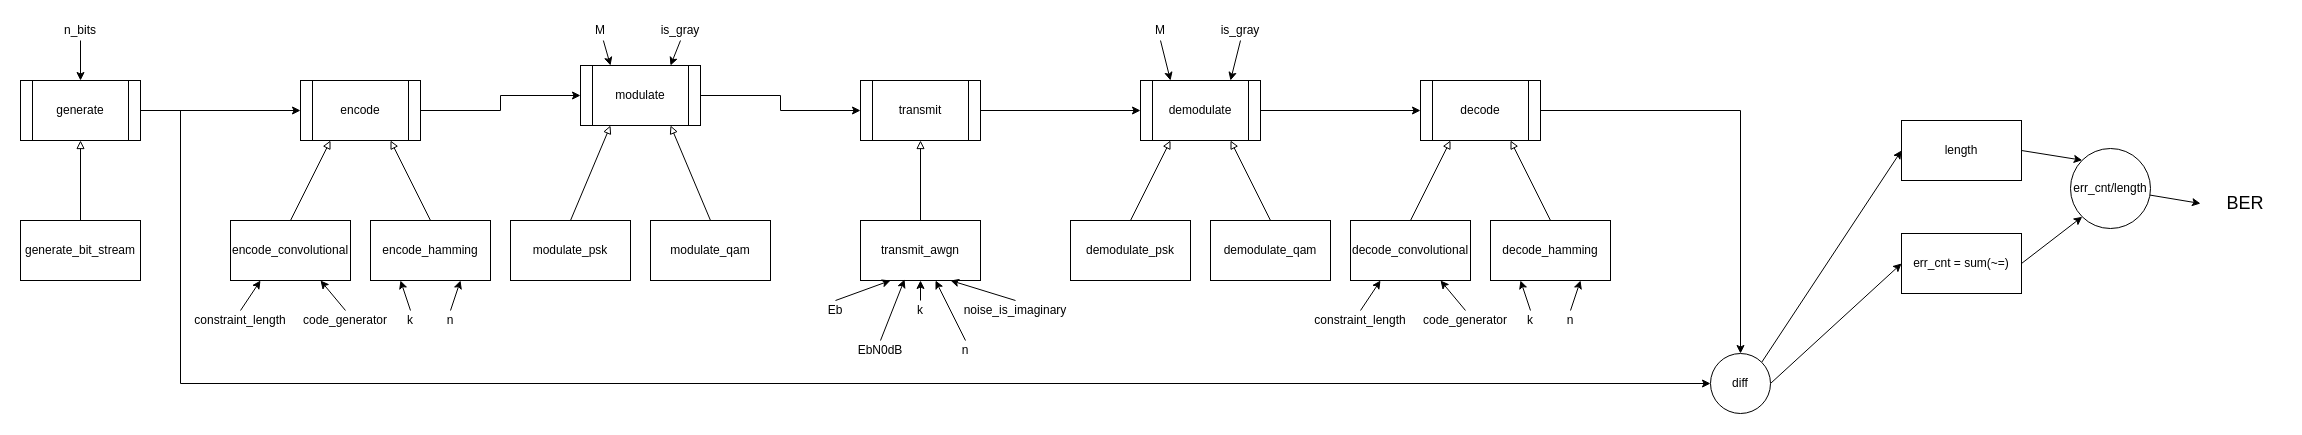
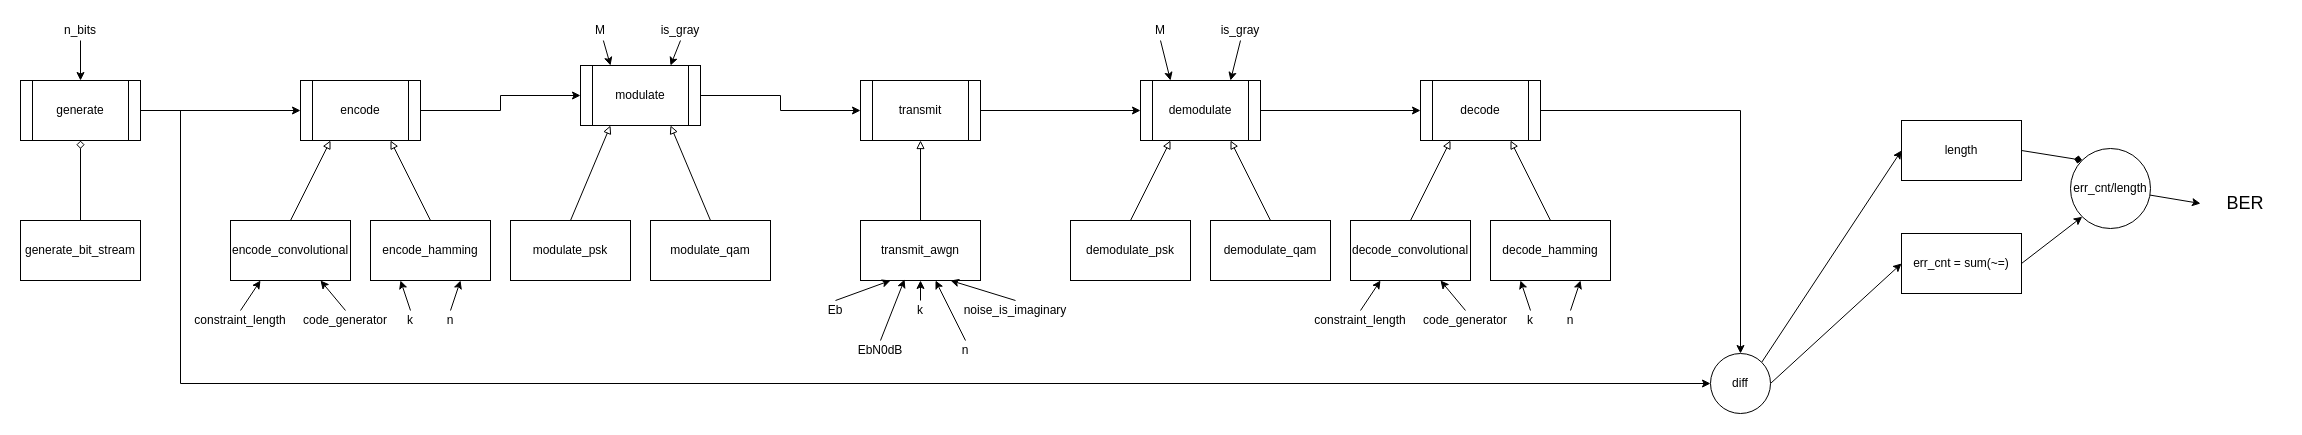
  <mxCell id="0" />
  <mxCell id="1" parent="0" />
- <mxCell id="2" style="edgeStyle=none;rounded=0;orthogonalLoop=1;jettySize=auto;html=1;endArrow=block;endFill=0;" edge="1" parent="1" source="3" target="6"><mxGeometry relative="1" as="geometry" /></mxCell>
+ <mxCell id="2" style="edgeStyle=none;rounded=0;orthogonalLoop=1;jettySize=auto;html=1;endArrow=diamond;endFill=0;" edge="1" parent="1" source="3" target="6"><mxGeometry relative="1" as="geometry" /></mxCell>
  <mxCell id="3" value="generate_bit_stream" style="rounded=0;whiteSpace=wrap;html=1;" vertex="1" parent="1"><mxGeometry x="20" y="220" width="120" height="60" as="geometry" /></mxCell>
  <mxCell id="4" style="edgeStyle=orthogonalEdgeStyle;rounded=0;orthogonalLoop=1;jettySize=auto;html=1;" edge="1" parent="1" source="6" target="8"><mxGeometry relative="1" as="geometry" /></mxCell>
  <mxCell id="5" style="edgeStyle=none;rounded=0;orthogonalLoop=1;jettySize=auto;html=1;exitX=1;exitY=0.5;exitDx=0;exitDy=0;endArrow=classic;endFill=1;entryX=0;entryY=0.5;entryDx=0;entryDy=0;" edge="1" parent="1" source="6" target="69"><mxGeometry relative="1" as="geometry"><mxPoint x="1720" y="410" as="targetPoint" /><mxPoint x="150" y="130" as="sourcePoint" /><Array as="points"><mxPoint x="180" y="110" /><mxPoint x="180" y="383" /></Array></mxGeometry></mxCell>
  <mxCell id="6" value="generate" style="shape=process;whiteSpace=wrap;html=1;backgroundOutline=1;" vertex="1" parent="1"><mxGeometry x="20" y="80" width="120" height="60" as="geometry" /></mxCell>
  <mxCell id="7" style="edgeStyle=orthogonalEdgeStyle;rounded=0;orthogonalLoop=1;jettySize=auto;html=1;" edge="1" parent="1" source="8" target="14"><mxGeometry relative="1" as="geometry" /></mxCell>
  <mxCell id="8" value="encode" style="shape=process;whiteSpace=wrap;html=1;backgroundOutline=1;" vertex="1" parent="1"><mxGeometry x="300" y="80" width="120" height="60" as="geometry" /></mxCell>
  <mxCell id="9" style="edgeStyle=none;rounded=0;orthogonalLoop=1;jettySize=auto;html=1;exitX=0.5;exitY=0;exitDx=0;exitDy=0;entryX=0.25;entryY=1;entryDx=0;entryDy=0;endArrow=block;endFill=0;" edge="1" parent="1" source="10" target="8"><mxGeometry relative="1" as="geometry" /></mxCell>
  <mxCell id="10" value="encode_convolutional" style="rounded=0;whiteSpace=wrap;html=1;" vertex="1" parent="1"><mxGeometry x="230" y="220" width="120" height="60" as="geometry" /></mxCell>
  <mxCell id="11" style="edgeStyle=none;rounded=0;orthogonalLoop=1;jettySize=auto;html=1;exitX=0.5;exitY=0;exitDx=0;exitDy=0;entryX=0.75;entryY=1;entryDx=0;entryDy=0;endArrow=block;endFill=0;" edge="1" parent="1" source="12" target="8"><mxGeometry relative="1" as="geometry" /></mxCell>
  <mxCell id="12" value="encode_hamming" style="rounded=0;whiteSpace=wrap;html=1;" vertex="1" parent="1"><mxGeometry x="370" y="220" width="120" height="60" as="geometry" /></mxCell>
  <mxCell id="13" style="edgeStyle=orthogonalEdgeStyle;rounded=0;orthogonalLoop=1;jettySize=auto;html=1;entryX=0;entryY=0.5;entryDx=0;entryDy=0;" edge="1" parent="1" source="14" target="20"><mxGeometry relative="1" as="geometry" /></mxCell>
  <mxCell id="14" value="modulate" style="shape=process;whiteSpace=wrap;html=1;backgroundOutline=1;" vertex="1" parent="1"><mxGeometry x="580" y="65" width="120" height="60" as="geometry" /></mxCell>
  <mxCell id="15" style="edgeStyle=none;rounded=0;orthogonalLoop=1;jettySize=auto;html=1;exitX=0.5;exitY=0;exitDx=0;exitDy=0;entryX=0.25;entryY=1;entryDx=0;entryDy=0;endArrow=block;endFill=0;" edge="1" parent="1" source="16" target="14"><mxGeometry relative="1" as="geometry" /></mxCell>
  <mxCell id="16" value="modulate_psk" style="rounded=0;whiteSpace=wrap;html=1;" vertex="1" parent="1"><mxGeometry x="510" y="220" width="120" height="60" as="geometry" /></mxCell>
  <mxCell id="17" style="edgeStyle=none;rounded=0;orthogonalLoop=1;jettySize=auto;html=1;exitX=0.5;exitY=0;exitDx=0;exitDy=0;entryX=0.75;entryY=1;entryDx=0;entryDy=0;endArrow=block;endFill=0;" edge="1" parent="1" source="18" target="14"><mxGeometry relative="1" as="geometry" /></mxCell>
  <mxCell id="18" value="modulate_qam" style="rounded=0;whiteSpace=wrap;html=1;" vertex="1" parent="1"><mxGeometry x="650" y="220" width="120" height="60" as="geometry" /></mxCell>
  <mxCell id="19" style="edgeStyle=orthogonalEdgeStyle;rounded=0;orthogonalLoop=1;jettySize=auto;html=1;" edge="1" parent="1" source="20" target="26"><mxGeometry relative="1" as="geometry" /></mxCell>
  <mxCell id="20" value="transmit" style="shape=process;whiteSpace=wrap;html=1;backgroundOutline=1;" vertex="1" parent="1"><mxGeometry x="860" y="80" width="120" height="60" as="geometry" /></mxCell>
  <mxCell id="21" style="edgeStyle=none;rounded=0;orthogonalLoop=1;jettySize=auto;html=1;exitX=0.5;exitY=0;exitDx=0;exitDy=0;entryX=0.25;entryY=1;entryDx=0;entryDy=0;endArrow=block;endFill=0;" edge="1" parent="1" source="22" target="26"><mxGeometry relative="1" as="geometry" /></mxCell>
  <mxCell id="22" value="demodulate_psk" style="rounded=0;whiteSpace=wrap;html=1;" vertex="1" parent="1"><mxGeometry x="1070" y="220" width="120" height="60" as="geometry" /></mxCell>
  <mxCell id="23" style="edgeStyle=none;rounded=0;orthogonalLoop=1;jettySize=auto;html=1;exitX=0.5;exitY=0;exitDx=0;exitDy=0;entryX=0.75;entryY=1;entryDx=0;entryDy=0;endArrow=block;endFill=0;" edge="1" parent="1" source="24" target="26"><mxGeometry relative="1" as="geometry" /></mxCell>
  <mxCell id="24" value="demodulate_qam" style="rounded=0;whiteSpace=wrap;html=1;" vertex="1" parent="1"><mxGeometry x="1210" y="220" width="120" height="60" as="geometry" /></mxCell>
  <mxCell id="25" style="edgeStyle=orthogonalEdgeStyle;rounded=0;orthogonalLoop=1;jettySize=auto;html=1;" edge="1" parent="1" source="26" target="30"><mxGeometry relative="1" as="geometry" /></mxCell>
  <mxCell id="26" value="demodulate" style="shape=process;whiteSpace=wrap;html=1;backgroundOutline=1;" vertex="1" parent="1"><mxGeometry x="1140" y="80" width="120" height="60" as="geometry" /></mxCell>
  <mxCell id="27" style="edgeStyle=none;rounded=0;orthogonalLoop=1;jettySize=auto;html=1;exitX=0.5;exitY=0;exitDx=0;exitDy=0;entryX=0.5;entryY=1;entryDx=0;entryDy=0;endArrow=block;endFill=0;" edge="1" parent="1" source="28" target="20"><mxGeometry relative="1" as="geometry" /></mxCell>
  <mxCell id="28" value="transmit_awgn" style="rounded=0;whiteSpace=wrap;html=1;" vertex="1" parent="1"><mxGeometry x="860" y="220" width="120" height="60" as="geometry" /></mxCell>
  <mxCell id="29" style="edgeStyle=orthogonalEdgeStyle;rounded=0;orthogonalLoop=1;jettySize=auto;html=1;entryX=0.5;entryY=0;entryDx=0;entryDy=0;" edge="1" parent="1" source="30" target="69"><mxGeometry relative="1" as="geometry"><mxPoint x="1760" y="360" as="targetPoint" /></mxGeometry></mxCell>
  <mxCell id="30" value="decode" style="shape=process;whiteSpace=wrap;html=1;backgroundOutline=1;" vertex="1" parent="1"><mxGeometry x="1420" y="80" width="120" height="60" as="geometry" /></mxCell>
  <mxCell id="31" style="edgeStyle=none;rounded=0;orthogonalLoop=1;jettySize=auto;html=1;exitX=0.5;exitY=0;exitDx=0;exitDy=0;entryX=0.25;entryY=1;entryDx=0;entryDy=0;endArrow=block;endFill=0;" edge="1" parent="1" source="32" target="30"><mxGeometry relative="1" as="geometry" /></mxCell>
  <mxCell id="32" value="decode_convolutional" style="rounded=0;whiteSpace=wrap;html=1;" vertex="1" parent="1"><mxGeometry x="1350" y="220" width="120" height="60" as="geometry" /></mxCell>
  <mxCell id="33" style="edgeStyle=none;rounded=0;orthogonalLoop=1;jettySize=auto;html=1;exitX=0.5;exitY=0;exitDx=0;exitDy=0;entryX=0.75;entryY=1;entryDx=0;entryDy=0;endArrow=block;endFill=0;" edge="1" parent="1" source="34" target="30"><mxGeometry relative="1" as="geometry" /></mxCell>
  <mxCell id="34" value="decode_hamming" style="rounded=0;whiteSpace=wrap;html=1;" vertex="1" parent="1"><mxGeometry x="1490" y="220" width="120" height="60" as="geometry" /></mxCell>
  <mxCell id="35" style="rounded=0;orthogonalLoop=1;jettySize=auto;html=1;" edge="1" parent="1" source="36" target="6"><mxGeometry relative="1" as="geometry" /></mxCell>
  <mxCell id="36" value="n_bits" style="text;html=1;strokeColor=none;fillColor=none;align=center;verticalAlign=middle;whiteSpace=wrap;rounded=0;" vertex="1" parent="1"><mxGeometry x="60" y="20" width="40" height="20" as="geometry" /></mxCell>
  <mxCell id="37" style="rounded=0;orthogonalLoop=1;jettySize=auto;html=1;entryX=0.25;entryY=0;entryDx=0;entryDy=0;" edge="1" parent="1" source="38" target="14"><mxGeometry relative="1" as="geometry"><mxPoint x="490" y="60" as="targetPoint" /></mxGeometry></mxCell>
  <mxCell id="38" value="M" style="text;html=1;strokeColor=none;fillColor=none;align=center;verticalAlign=middle;whiteSpace=wrap;rounded=0;" vertex="1" parent="1"><mxGeometry x="580" y="20" width="40" height="20" as="geometry" /></mxCell>
  <mxCell id="39" style="rounded=0;orthogonalLoop=1;jettySize=auto;html=1;exitX=0.5;exitY=1;exitDx=0;exitDy=0;entryX=0.75;entryY=0;entryDx=0;entryDy=0;" edge="1" parent="1" source="40" target="14"><mxGeometry relative="1" as="geometry"><mxPoint x="720" y="60" as="targetPoint" /></mxGeometry></mxCell>
  <mxCell id="40" value="is_gray" style="text;html=1;strokeColor=none;fillColor=none;align=center;verticalAlign=middle;whiteSpace=wrap;rounded=0;" vertex="1" parent="1"><mxGeometry x="660" y="20" width="40" height="20" as="geometry" /></mxCell>
  <mxCell id="41" style="rounded=0;orthogonalLoop=1;jettySize=auto;html=1;exitX=0.5;exitY=0;exitDx=0;exitDy=0;entryX=0.25;entryY=1;entryDx=0;entryDy=0;" edge="1" parent="1" source="42" target="12"><mxGeometry relative="1" as="geometry" /></mxCell>
  <mxCell id="42" value="k" style="text;html=1;strokeColor=none;fillColor=none;align=center;verticalAlign=middle;whiteSpace=wrap;rounded=0;" vertex="1" parent="1"><mxGeometry x="390" y="310" width="40" height="20" as="geometry" /></mxCell>
  <mxCell id="43" style="edgeStyle=none;rounded=0;orthogonalLoop=1;jettySize=auto;html=1;exitX=0.5;exitY=0;exitDx=0;exitDy=0;entryX=0.75;entryY=1;entryDx=0;entryDy=0;" edge="1" parent="1" source="44" target="12"><mxGeometry relative="1" as="geometry" /></mxCell>
  <mxCell id="44" value="n" style="text;html=1;strokeColor=none;fillColor=none;align=center;verticalAlign=middle;whiteSpace=wrap;rounded=0;" vertex="1" parent="1"><mxGeometry x="430" y="310" width="40" height="20" as="geometry" /></mxCell>
  <mxCell id="45" style="rounded=0;orthogonalLoop=1;jettySize=auto;html=1;exitX=0.5;exitY=0;exitDx=0;exitDy=0;entryX=0.25;entryY=1;entryDx=0;entryDy=0;" edge="1" parent="1" source="46" target="10"><mxGeometry relative="1" as="geometry" /></mxCell>
  <mxCell id="46" value="constraint_length" style="text;html=1;strokeColor=none;fillColor=none;align=center;verticalAlign=middle;whiteSpace=wrap;rounded=0;" vertex="1" parent="1"><mxGeometry x="190" y="310" width="100" height="20" as="geometry" /></mxCell>
  <mxCell id="47" style="rounded=0;orthogonalLoop=1;jettySize=auto;html=1;exitX=0.5;exitY=0;exitDx=0;exitDy=0;entryX=0.75;entryY=1;entryDx=0;entryDy=0;" edge="1" parent="1" source="48" target="10"><mxGeometry relative="1" as="geometry" /></mxCell>
  <mxCell id="48" value="code_generator" style="text;html=1;strokeColor=none;fillColor=none;align=center;verticalAlign=middle;whiteSpace=wrap;rounded=0;" vertex="1" parent="1"><mxGeometry x="300" y="310" width="90" height="20" as="geometry" /></mxCell>
  <mxCell id="49" style="edgeStyle=none;rounded=0;orthogonalLoop=1;jettySize=auto;html=1;exitX=0.5;exitY=0;exitDx=0;exitDy=0;entryX=0.25;entryY=1;entryDx=0;entryDy=0;endArrow=classic;endFill=1;" edge="1" parent="1" source="50" target="28"><mxGeometry relative="1" as="geometry" /></mxCell>
  <mxCell id="50" value="Eb" style="text;html=1;strokeColor=none;fillColor=none;align=center;verticalAlign=middle;whiteSpace=wrap;rounded=0;" vertex="1" parent="1"><mxGeometry x="815" y="300" width="40" height="20" as="geometry" /></mxCell>
  <mxCell id="51" style="edgeStyle=none;rounded=0;orthogonalLoop=1;jettySize=auto;html=1;exitX=0.5;exitY=0;exitDx=0;exitDy=0;entryX=0.367;entryY=0.983;entryDx=0;entryDy=0;entryPerimeter=0;endArrow=classic;endFill=1;" edge="1" parent="1" source="52" target="28"><mxGeometry relative="1" as="geometry" /></mxCell>
  <mxCell id="52" value="EbN0dB" style="text;html=1;strokeColor=none;fillColor=none;align=center;verticalAlign=middle;whiteSpace=wrap;rounded=0;" vertex="1" parent="1"><mxGeometry x="855" y="340" width="50" height="20" as="geometry" /></mxCell>
  <mxCell id="53" style="edgeStyle=none;rounded=0;orthogonalLoop=1;jettySize=auto;html=1;exitX=0.5;exitY=0;exitDx=0;exitDy=0;entryX=0.5;entryY=1;entryDx=0;entryDy=0;endArrow=classic;endFill=1;" edge="1" parent="1" source="54" target="28"><mxGeometry relative="1" as="geometry" /></mxCell>
  <mxCell id="54" value="k" style="text;html=1;strokeColor=none;fillColor=none;align=center;verticalAlign=middle;whiteSpace=wrap;rounded=0;" vertex="1" parent="1"><mxGeometry x="900" y="300" width="40" height="20" as="geometry" /></mxCell>
  <mxCell id="55" style="edgeStyle=none;rounded=0;orthogonalLoop=1;jettySize=auto;html=1;exitX=0.5;exitY=0;exitDx=0;exitDy=0;endArrow=classic;endFill=1;" edge="1" parent="1" source="56" target="28"><mxGeometry relative="1" as="geometry"><mxPoint x="910" y="410" as="targetPoint" /></mxGeometry></mxCell>
  <mxCell id="56" value="n" style="text;html=1;strokeColor=none;fillColor=none;align=center;verticalAlign=middle;whiteSpace=wrap;rounded=0;" vertex="1" parent="1"><mxGeometry x="940" y="340" width="50" height="20" as="geometry" /></mxCell>
  <mxCell id="57" style="edgeStyle=none;rounded=0;orthogonalLoop=1;jettySize=auto;html=1;exitX=0.5;exitY=0;exitDx=0;exitDy=0;entryX=0.75;entryY=1;entryDx=0;entryDy=0;endArrow=classic;endFill=1;" edge="1" parent="1" source="58" target="28"><mxGeometry relative="1" as="geometry" /></mxCell>
  <mxCell id="58" value="noise_is_imaginary" style="text;html=1;strokeColor=none;fillColor=none;align=center;verticalAlign=middle;whiteSpace=wrap;rounded=0;" vertex="1" parent="1"><mxGeometry x="960" y="300" width="110" height="20" as="geometry" /></mxCell>
  <mxCell id="59" style="edgeStyle=none;rounded=0;orthogonalLoop=1;jettySize=auto;html=1;exitX=0.5;exitY=1;exitDx=0;exitDy=0;entryX=0.25;entryY=0;entryDx=0;entryDy=0;endArrow=classic;endFill=1;" edge="1" parent="1" source="60" target="26"><mxGeometry relative="1" as="geometry" /></mxCell>
  <mxCell id="60" value="M" style="text;html=1;strokeColor=none;fillColor=none;align=center;verticalAlign=middle;whiteSpace=wrap;rounded=0;" vertex="1" parent="1"><mxGeometry x="1140" y="20" width="40" height="20" as="geometry" /></mxCell>
  <mxCell id="61" style="edgeStyle=none;rounded=0;orthogonalLoop=1;jettySize=auto;html=1;exitX=0.5;exitY=1;exitDx=0;exitDy=0;entryX=0.75;entryY=0;entryDx=0;entryDy=0;endArrow=classic;endFill=1;" edge="1" parent="1" source="62" target="26"><mxGeometry relative="1" as="geometry" /></mxCell>
  <mxCell id="62" value="is_gray" style="text;html=1;strokeColor=none;fillColor=none;align=center;verticalAlign=middle;whiteSpace=wrap;rounded=0;" vertex="1" parent="1"><mxGeometry x="1220" y="20" width="40" height="20" as="geometry" /></mxCell>
  <mxCell id="63" style="edgeStyle=none;rounded=0;orthogonalLoop=1;jettySize=auto;html=1;exitX=0.5;exitY=0;exitDx=0;exitDy=0;entryX=0.25;entryY=1;entryDx=0;entryDy=0;endArrow=classic;endFill=1;" edge="1" parent="1" source="64" target="34"><mxGeometry relative="1" as="geometry" /></mxCell>
  <mxCell id="64" value="k" style="text;html=1;strokeColor=none;fillColor=none;align=center;verticalAlign=middle;whiteSpace=wrap;rounded=0;" vertex="1" parent="1"><mxGeometry x="1510" y="310" width="40" height="20" as="geometry" /></mxCell>
  <mxCell id="65" style="edgeStyle=none;rounded=0;orthogonalLoop=1;jettySize=auto;html=1;exitX=0.5;exitY=0;exitDx=0;exitDy=0;entryX=0.75;entryY=1;entryDx=0;entryDy=0;endArrow=classic;endFill=1;" edge="1" parent="1" source="66" target="34"><mxGeometry relative="1" as="geometry" /></mxCell>
  <mxCell id="66" value="n" style="text;html=1;strokeColor=none;fillColor=none;align=center;verticalAlign=middle;whiteSpace=wrap;rounded=0;" vertex="1" parent="1"><mxGeometry x="1550" y="310" width="40" height="20" as="geometry" /></mxCell>
  <mxCell id="67" style="edgeStyle=none;rounded=0;orthogonalLoop=1;jettySize=auto;html=1;exitX=1;exitY=0.5;exitDx=0;exitDy=0;entryX=0;entryY=0.5;entryDx=0;entryDy=0;endArrow=classic;endFill=1;" edge="1" parent="1" source="69" target="71"><mxGeometry relative="1" as="geometry" /></mxCell>
  <mxCell id="68" style="edgeStyle=none;rounded=0;orthogonalLoop=1;jettySize=auto;html=1;exitX=1;exitY=0;exitDx=0;exitDy=0;entryX=0;entryY=0.5;entryDx=0;entryDy=0;endArrow=classic;endFill=1;" edge="1" parent="1" source="69" target="73"><mxGeometry relative="1" as="geometry" /></mxCell>
  <mxCell id="69" value="diff" style="ellipse;whiteSpace=wrap;html=1;" vertex="1" parent="1"><mxGeometry x="1710" y="353" width="60" height="60" as="geometry" /></mxCell>
  <mxCell id="70" style="edgeStyle=none;rounded=0;orthogonalLoop=1;jettySize=auto;html=1;exitX=1;exitY=0.5;exitDx=0;exitDy=0;entryX=0;entryY=1;entryDx=0;entryDy=0;endArrow=classic;endFill=1;" edge="1" parent="1" source="71" target="75"><mxGeometry relative="1" as="geometry" /></mxCell>
  <mxCell id="71" value="err_cnt = sum(~=)" style="rounded=0;whiteSpace=wrap;html=1;" vertex="1" parent="1"><mxGeometry x="1901" y="233" width="120" height="60" as="geometry" /></mxCell>
- <mxCell id="72" style="edgeStyle=none;rounded=0;orthogonalLoop=1;jettySize=auto;html=1;exitX=1;exitY=0.5;exitDx=0;exitDy=0;entryX=0;entryY=0;entryDx=0;entryDy=0;endArrow=classic;endFill=1;" edge="1" parent="1" source="73" target="75"><mxGeometry relative="1" as="geometry" /></mxCell>
+ <mxCell id="72" style="edgeStyle=none;rounded=0;orthogonalLoop=1;jettySize=auto;html=1;exitX=1;exitY=0.5;exitDx=0;exitDy=0;entryX=0;entryY=0;entryDx=0;entryDy=0;endArrow=diamond;endFill=1;" edge="1" parent="1" source="73" target="75"><mxGeometry relative="1" as="geometry" /></mxCell>
  <mxCell id="73" value="length" style="rounded=0;whiteSpace=wrap;html=1;" vertex="1" parent="1"><mxGeometry x="1901" y="120" width="120" height="60" as="geometry" /></mxCell>
  <mxCell id="74" style="edgeStyle=none;rounded=0;orthogonalLoop=1;jettySize=auto;html=1;endArrow=classic;endFill=1;" edge="1" parent="1" source="75"><mxGeometry relative="1" as="geometry"><mxPoint x="2200" y="203" as="targetPoint" /></mxGeometry></mxCell>
  <mxCell id="75" value="err_cnt/length" style="ellipse;whiteSpace=wrap;html=1;aspect=fixed;" vertex="1" parent="1"><mxGeometry x="2070" y="148" width="80" height="80" as="geometry" /></mxCell>
  <mxCell id="76" value="&lt;font style=&quot;font-size: 18px&quot;&gt;BER&lt;/font&gt;" style="text;html=1;strokeColor=none;fillColor=none;align=center;verticalAlign=middle;whiteSpace=wrap;rounded=0;" vertex="1" parent="1"><mxGeometry x="2210" y="189.5" width="70" height="27" as="geometry" /></mxCell>
  <mxCell id="77" style="edgeStyle=none;rounded=0;orthogonalLoop=1;jettySize=auto;html=1;exitX=0.5;exitY=0;exitDx=0;exitDy=0;entryX=0.25;entryY=1;entryDx=0;entryDy=0;endArrow=classic;endFill=1;" edge="1" parent="1" source="78" target="32"><mxGeometry relative="1" as="geometry" /></mxCell>
  <mxCell id="78" value="constraint_length" style="text;html=1;strokeColor=none;fillColor=none;align=center;verticalAlign=middle;whiteSpace=wrap;rounded=0;" vertex="1" parent="1"><mxGeometry x="1310" y="310" width="100" height="20" as="geometry" /></mxCell>
  <mxCell id="79" style="edgeStyle=none;rounded=0;orthogonalLoop=1;jettySize=auto;html=1;exitX=0.5;exitY=0;exitDx=0;exitDy=0;entryX=0.75;entryY=1;entryDx=0;entryDy=0;endArrow=classic;endFill=1;" edge="1" parent="1" source="80" target="32"><mxGeometry relative="1" as="geometry" /></mxCell>
  <mxCell id="80" value="code_generator" style="text;html=1;strokeColor=none;fillColor=none;align=center;verticalAlign=middle;whiteSpace=wrap;rounded=0;" vertex="1" parent="1"><mxGeometry x="1420" y="310" width="90" height="20" as="geometry" /></mxCell>
